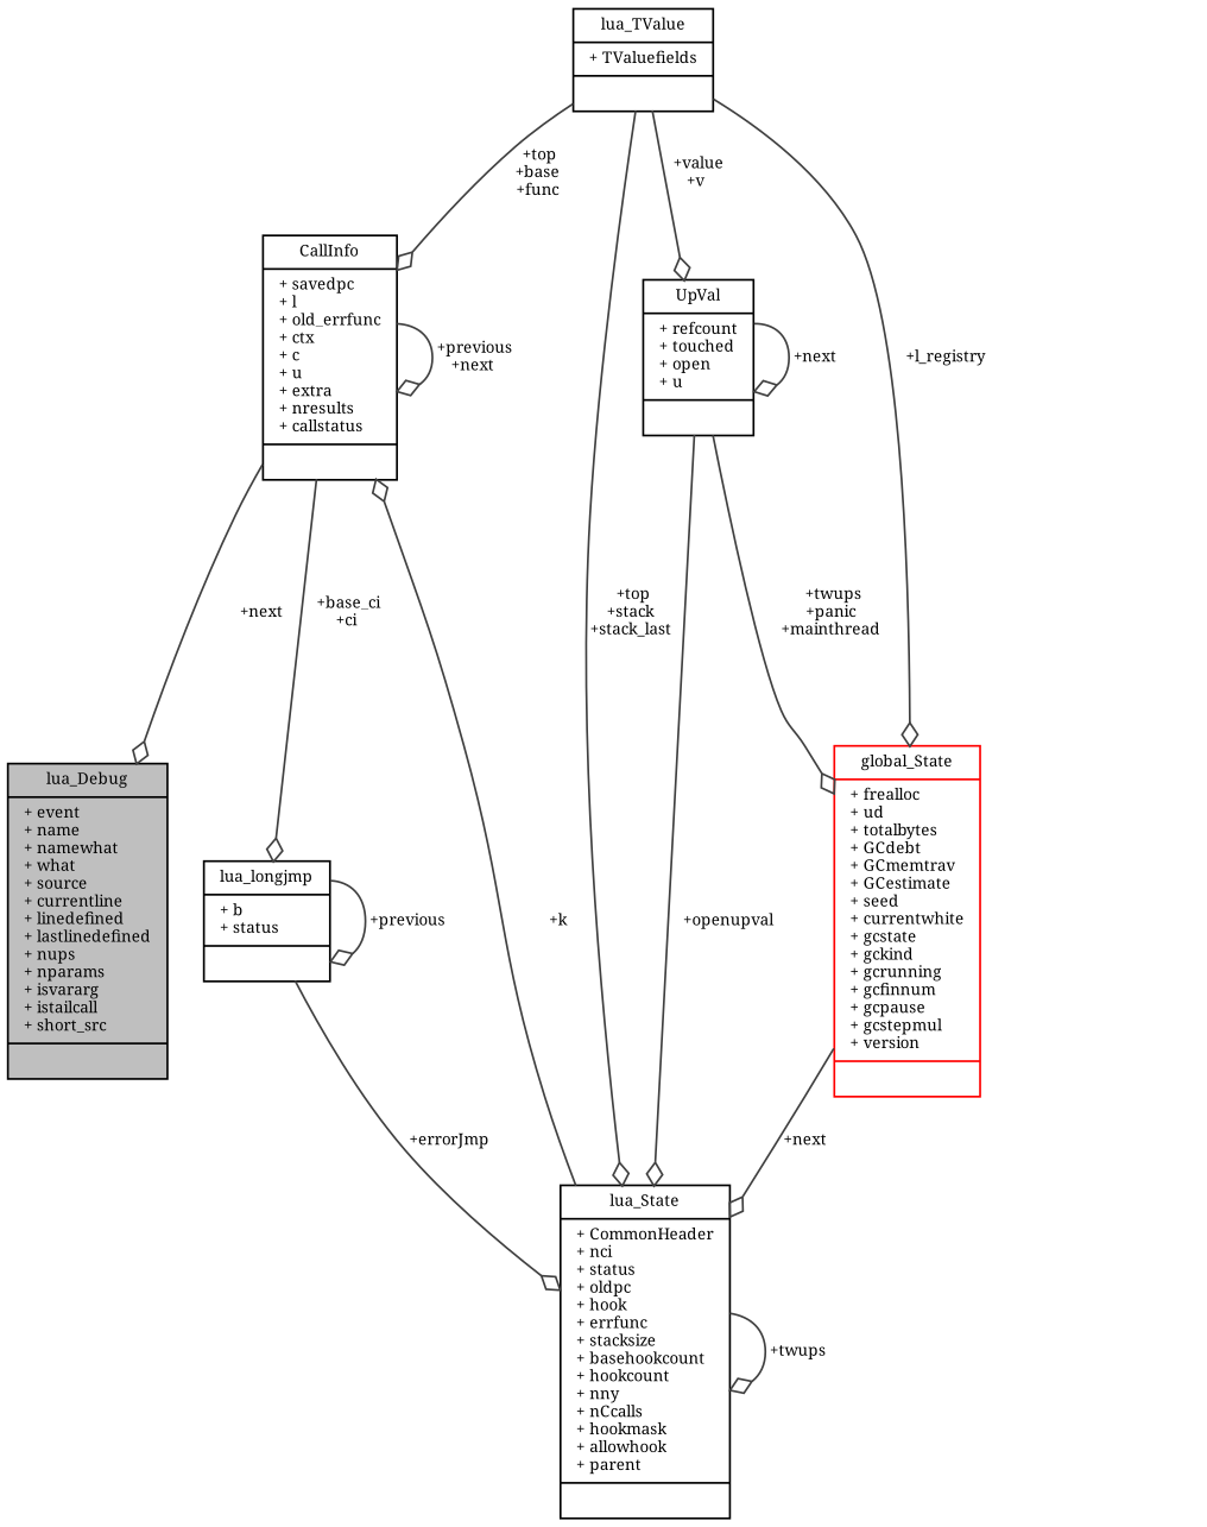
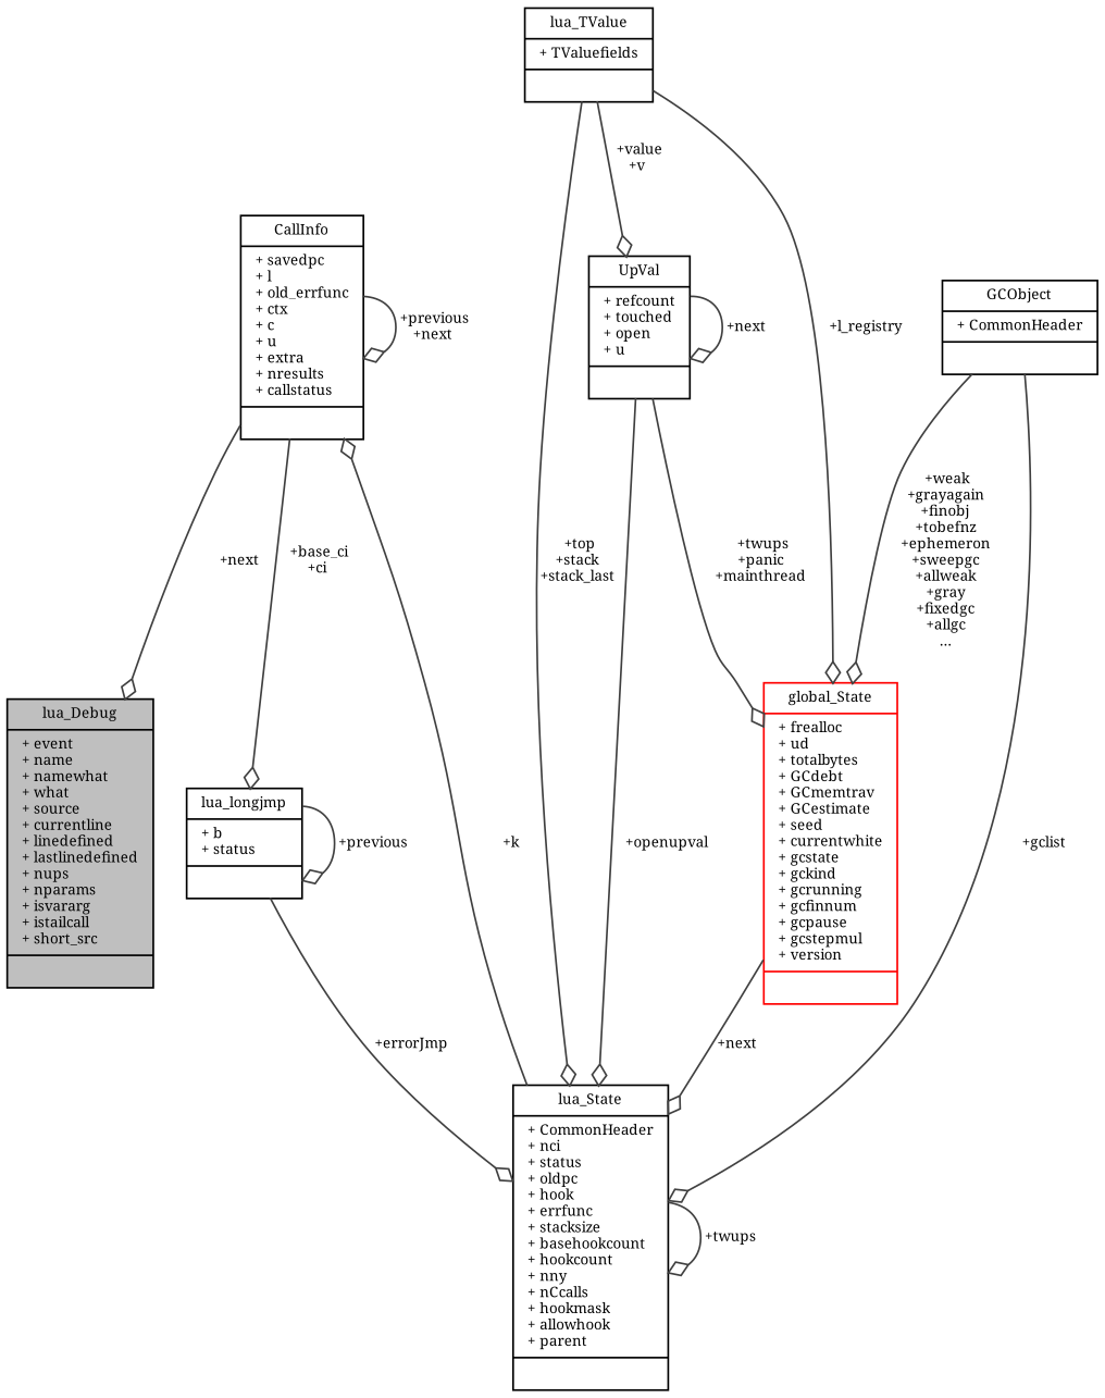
  digraph {
    fontname="Noto Serif"
    node [color=black fillcolor=white fontname="Noto Serif" fontsize=8 shape=record style=filled]
    edge [arrowhead=odiamond color=grey25 fontname="Noto Serif" fontsize=8 labelfontname=Sans labelfontsize=8 style=solid]
    n1 [fillcolor=grey75 fontcolor=black height=0.2 label="{lua_Debug\n|+ event\l+ name\l+ namewhat\l+ what\l+ source\l+ currentline\l+ linedefined\l+ lastlinedefined\l+ nups\l+ nparams\l+ isvararg\l+ istailcall\l+ short_src\l|}" width=0.4]
    n2 [height=0.2 label="{CallInfo\n|+ savedpc\l+ l\l+ old_errfunc\l+ ctx\l+ c\l+ u\l+ extra\l+ nresults\l+ callstatus\l|}" width=0.4]
    n3 [height=0.2 label="{lua_longjmp\n|+ b\l+ status\l|}" width=0.4]
    n4 [height=0.2 label="{lua_State\n|+ CommonHeader\l+ nci\l+ status\l+ oldpc\l+ hook\l+ errfunc\l+ stacksize\l+ basehookcount\l+ hookcount\l+ nny\l+ nCcalls\l+ hookmask\l+ allowhook\l+ parent\l|}" width=0.4]
    n5 [height=0.2 label="{lua_TValue\n|+ TValuefields\l|}" width=0.4]
    n6 [height=0.2 label="{UpVal\n|+ refcount\l+ touched\l+ open\l+ u\l|}" width=0.4]
    n7 [color=red height=0.2 label="{global_State\n|+ frealloc\l+ ud\l+ totalbytes\l+ GCdebt\l+ GCmemtrav\l+ GCestimate\l+ seed\l+ currentwhite\l+ gcstate\l+ gckind\l+ gcrunning\l+ gcfinnum\l+ gcpause\l+ gcstepmul\l+ version\l|}" width=0.4]
+   n8 [height=0.2 label="{GCObject\n|+ CommonHeader\l|}" width=0.4]
    n2 -> n1 [label=" +next"]
    n2 -> n2 [label=" +previous\n+next"]
    n2 -> n3 [label=" +base_ci\n+ci"]
    n3 -> n3 [label=" +previous"]
    n3 -> n4 [label=" +errorJmp"]
    n4 -> n2 [label=" +k"]
    n4 -> n4 [label=" +twups"]
-   n5 -> n2 [label=" +top\n+base\n+func"]
    n5 -> n4 [label=" +top\n+stack\n+stack_last"]
    n5 -> n6 [label=" +value\n+v"]
    n5 -> n7 [label=" +l_registry"]
    n6 -> n4 [label=" +openupval"]
    n6 -> n6 [label=" +next"]
    n6 -> n7 [label=" +twups\n+panic\n+mainthread"]
    n7 -> n4 [label=" +next"]
+   n8 -> n4 [label=" +gclist"]
+   n8 -> n7 [label=" +weak\n+grayagain\n+finobj\n+tobefnz\n+ephemeron\n+sweepgc\n+allweak\n+gray\n+fixedgc\n+allgc\n..."]
  }
